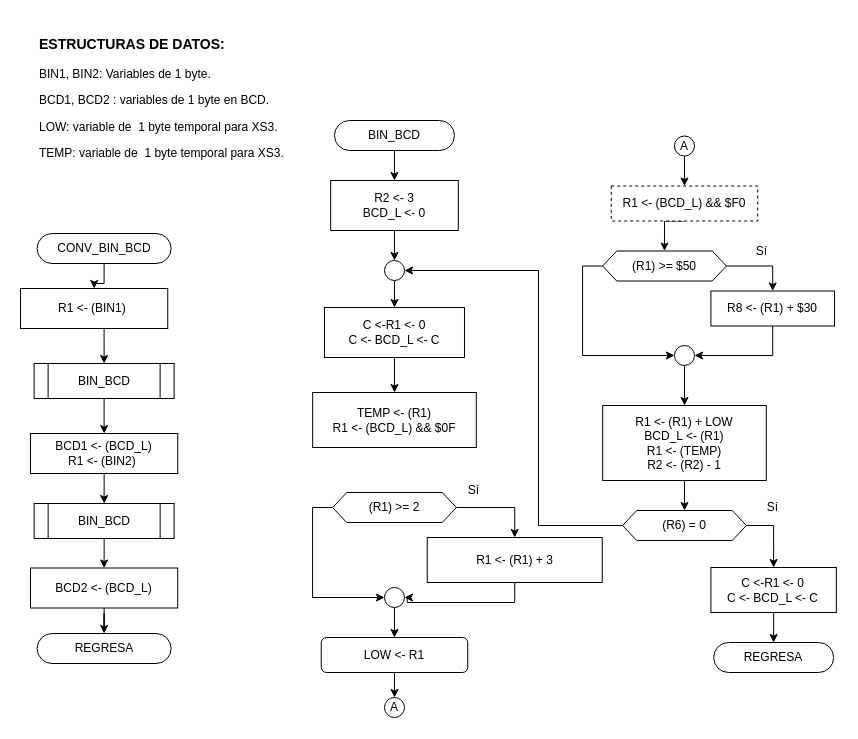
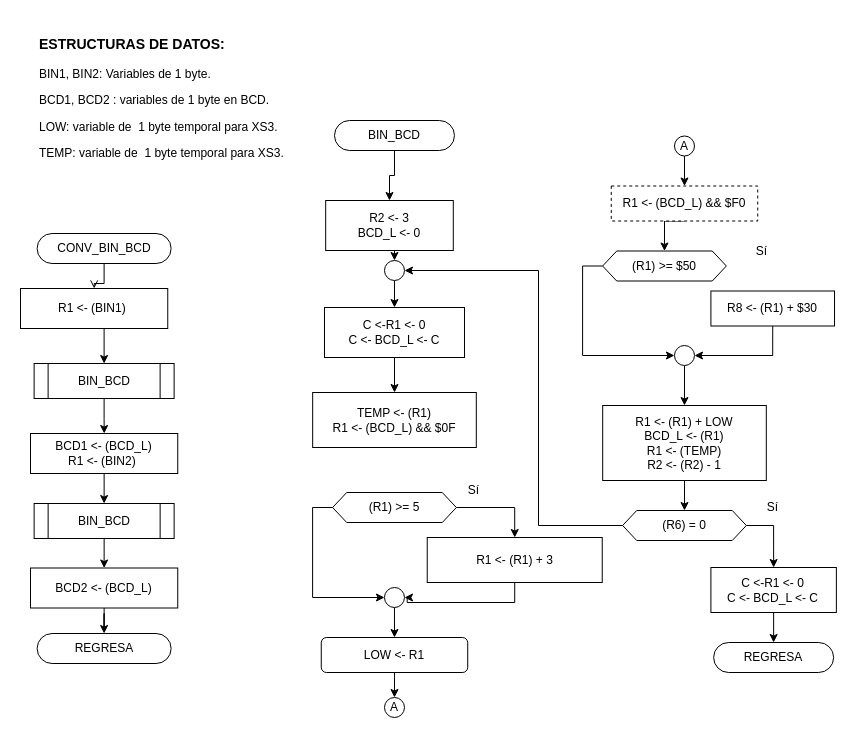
  <mxCell id="0" />
  <mxCell id="1" parent="0" />
- <mxCell id="2" style="edgeStyle=orthogonalEdgeStyle;rounded=0;orthogonalLoop=1;jettySize=auto;html=1;exitX=0.5;exitY=1;exitDx=0;exitDy=0;" edge="1" parent="1" source="3" target="5"><mxGeometry relative="1" as="geometry" /></mxCell>
+ <mxCell id="2" style="edgeStyle=orthogonalEdgeStyle;rounded=0;orthogonalLoop=1;jettySize=auto;html=1;exitX=0.5;exitY=1;exitDx=0;exitDy=0;endArrow=open;" edge="1" parent="1" source="3" target="5"><mxGeometry relative="1" as="geometry" /></mxCell>
  <mxCell id="3" value="CONV_BIN_BCD" style="rounded=1;whiteSpace=wrap;html=1;fontSize=12;glass=0;strokeWidth=1;shadow=0;arcSize=50;" vertex="1" parent="1"><mxGeometry x="36.62" y="233" width="134" height="30" as="geometry" /></mxCell>
  <mxCell id="4" style="edgeStyle=orthogonalEdgeStyle;rounded=0;orthogonalLoop=1;jettySize=auto;html=1;exitX=0.5;exitY=1;exitDx=0;exitDy=0;entryX=0.5;entryY=0;entryDx=0;entryDy=0;" edge="1" parent="1" source="5" target="7"><mxGeometry relative="1" as="geometry" /></mxCell>
  <mxCell id="5" value="R1 &amp;lt;- (BIN1)&amp;nbsp;" style="rounded=0;whiteSpace=wrap;html=1;" vertex="1" parent="1"><mxGeometry x="20" y="288" width="147.25" height="40" as="geometry" /></mxCell>
  <mxCell id="6" style="edgeStyle=orthogonalEdgeStyle;rounded=0;orthogonalLoop=1;jettySize=auto;html=1;exitX=0.5;exitY=1;exitDx=0;exitDy=0;" edge="1" parent="1" source="7" target="9"><mxGeometry relative="1" as="geometry" /></mxCell>
  <mxCell id="7" value="BIN_BCD" style="shape=process;whiteSpace=wrap;html=1;backgroundOutline=1;" vertex="1" parent="1"><mxGeometry x="33.62" y="363" width="140" height="35" as="geometry" /></mxCell>
  <mxCell id="8" style="edgeStyle=orthogonalEdgeStyle;rounded=0;orthogonalLoop=1;jettySize=auto;html=1;exitX=0.5;exitY=1;exitDx=0;exitDy=0;entryX=0.5;entryY=0;entryDx=0;entryDy=0;" edge="1" parent="1" source="9" target="13"><mxGeometry relative="1" as="geometry" /></mxCell>
  <mxCell id="9" value="BCD1 &amp;lt;- (BCD_L)&lt;br&gt;R1 &amp;lt;- (BIN2)&amp;nbsp;" style="rounded=0;whiteSpace=wrap;html=1;" vertex="1" parent="1"><mxGeometry x="30" y="433" width="147.25" height="40" as="geometry" /></mxCell>
  <mxCell id="10" style="edgeStyle=orthogonalEdgeStyle;rounded=0;orthogonalLoop=1;jettySize=auto;html=1;exitX=0.5;exitY=1;exitDx=0;exitDy=0;" edge="1" parent="1" source="11" target="14"><mxGeometry relative="1" as="geometry" /></mxCell>
  <mxCell id="11" value="BCD2 &amp;lt;- (BCD_L)" style="rounded=0;whiteSpace=wrap;html=1;" vertex="1" parent="1"><mxGeometry x="30" y="567.5" width="147.25" height="40" as="geometry" /></mxCell>
  <mxCell id="12" style="edgeStyle=orthogonalEdgeStyle;rounded=0;orthogonalLoop=1;jettySize=auto;html=1;exitX=0.5;exitY=1;exitDx=0;exitDy=0;entryX=0.5;entryY=0;entryDx=0;entryDy=0;" edge="1" parent="1" source="13" target="11"><mxGeometry relative="1" as="geometry" /></mxCell>
  <mxCell id="13" value="BIN_BCD" style="shape=process;whiteSpace=wrap;html=1;backgroundOutline=1;" vertex="1" parent="1"><mxGeometry x="33.63" y="503" width="140" height="35" as="geometry" /></mxCell>
  <mxCell id="14" value="REGRESA" style="rounded=1;whiteSpace=wrap;html=1;fontSize=12;glass=0;strokeWidth=1;shadow=0;arcSize=50;" vertex="1" parent="1"><mxGeometry x="36.63" y="633" width="134" height="30" as="geometry" /></mxCell>
  <mxCell id="15" style="edgeStyle=orthogonalEdgeStyle;rounded=0;orthogonalLoop=1;jettySize=auto;html=1;exitX=0.5;exitY=1;exitDx=0;exitDy=0;" edge="1" parent="1" source="16" target="18"><mxGeometry relative="1" as="geometry" /></mxCell>
  <mxCell id="16" value="BIN_BCD" style="rounded=1;whiteSpace=wrap;html=1;fontSize=12;glass=0;strokeWidth=1;shadow=0;arcSize=50;" vertex="1" parent="1"><mxGeometry x="333.98" y="120" width="120" height="30" as="geometry" /></mxCell>
  <mxCell id="17" style="edgeStyle=orthogonalEdgeStyle;rounded=0;orthogonalLoop=1;jettySize=auto;html=1;exitX=0.5;exitY=1;exitDx=0;exitDy=0;entryX=0.5;entryY=0;entryDx=0;entryDy=0;" edge="1" parent="1" source="18" target="26"><mxGeometry relative="1" as="geometry" /></mxCell>
- <mxCell id="18" value="R2 &amp;lt;- 3&lt;br&gt;BCD_L &amp;lt;- 0" style="rounded=0;whiteSpace=wrap;html=1;" vertex="1" parent="1"><mxGeometry x="330.17" y="180" width="127.62" height="50" as="geometry" /></mxCell>
+ <mxCell id="18" value="R2 &amp;lt;- 3&lt;br&gt;BCD_L &amp;lt;- 0" style="rounded=0;whiteSpace=wrap;html=1;" vertex="1" parent="1"><mxGeometry x="325.17" y="200" width="127.62" height="50" as="geometry" /></mxCell>
  <mxCell id="19" value="&lt;div&gt;&lt;span&gt;TEMP &amp;lt;- (R1)&lt;/span&gt;&lt;/div&gt;&lt;div&gt;&lt;span&gt;R1 &amp;lt;- (BCD_L) &amp;amp;&amp;amp; $0F&lt;/span&gt;&lt;/div&gt;" style="rounded=0;whiteSpace=wrap;html=1;align=center;" vertex="1" parent="1"><mxGeometry x="312.17" y="392" width="163.63" height="55" as="geometry" /></mxCell>
  <mxCell id="20" value="Sí" style="text;html=1;align=center;verticalAlign=middle;resizable=0;points=[];autosize=1;" vertex="1" parent="1"><mxGeometry x="457.79" y="480" width="30" height="20" as="geometry" /></mxCell>
  <mxCell id="21" style="edgeStyle=orthogonalEdgeStyle;rounded=0;orthogonalLoop=1;jettySize=auto;html=1;exitX=0.5;exitY=1;exitDx=0;exitDy=0;" edge="1" parent="1" source="22" target="19"><mxGeometry relative="1" as="geometry" /></mxCell>
  <mxCell id="22" value="C &amp;lt;-R1 &amp;lt;- 0&lt;br&gt;C &amp;lt;- BCD_L &amp;lt;- C" style="rounded=0;whiteSpace=wrap;html=1;" vertex="1" parent="1"><mxGeometry x="323.98" y="307" width="140.01" height="50" as="geometry" /></mxCell>
  <mxCell id="23" style="edgeStyle=orthogonalEdgeStyle;rounded=0;orthogonalLoop=1;jettySize=auto;html=1;exitX=0.5;exitY=1;exitDx=0;exitDy=0;entryX=0.5;entryY=0;entryDx=0;entryDy=0;" edge="1" parent="1" source="24" target="38"><mxGeometry relative="1" as="geometry" /></mxCell>
  <mxCell id="24" value="R1 &amp;lt;- (BCD_L) &amp;amp;&amp;amp; $F0" style="rounded=0;whiteSpace=wrap;html=1;dashed=1;" vertex="1" parent="1"><mxGeometry x="610.76" y="185.5" width="146.46" height="35" as="geometry" /></mxCell>
  <mxCell id="25" style="edgeStyle=orthogonalEdgeStyle;rounded=0;orthogonalLoop=1;jettySize=auto;html=1;exitX=0.5;exitY=1;exitDx=0;exitDy=0;entryX=0.5;entryY=0;entryDx=0;entryDy=0;" edge="1" parent="1" source="26" target="22"><mxGeometry relative="1" as="geometry" /></mxCell>
  <mxCell id="26" value="" style="ellipse;whiteSpace=wrap;html=1;aspect=fixed;" vertex="1" parent="1"><mxGeometry x="383.99" y="260" width="20" height="20" as="geometry" /></mxCell>
  <mxCell id="27" style="edgeStyle=orthogonalEdgeStyle;rounded=0;orthogonalLoop=1;jettySize=auto;html=1;exitX=1;exitY=0.5;exitDx=0;exitDy=0;entryX=0.5;entryY=0;entryDx=0;entryDy=0;" edge="1" parent="1" source="29" target="31"><mxGeometry relative="1" as="geometry" /></mxCell>
  <mxCell id="28" style="edgeStyle=orthogonalEdgeStyle;rounded=0;orthogonalLoop=1;jettySize=auto;html=1;exitX=0;exitY=0.5;exitDx=0;exitDy=0;entryX=0;entryY=0.5;entryDx=0;entryDy=0;" edge="1" parent="1" source="29" target="33"><mxGeometry relative="1" as="geometry" /></mxCell>
- <mxCell id="29" value="(R1) &amp;gt;= 2" style="shape=hexagon;perimeter=hexagonPerimeter2;whiteSpace=wrap;html=1;size=0.114;" vertex="1" parent="1"><mxGeometry x="332.11" y="492" width="123.76" height="30" as="geometry" /></mxCell>
+ <mxCell id="29" value="(R1) &amp;gt;= 5" style="shape=hexagon;perimeter=hexagonPerimeter2;whiteSpace=wrap;html=1;size=0.114;" vertex="1" parent="1"><mxGeometry x="332.11" y="492" width="123.76" height="30" as="geometry" /></mxCell>
  <mxCell id="30" style="edgeStyle=orthogonalEdgeStyle;rounded=0;orthogonalLoop=1;jettySize=auto;html=1;exitX=0.5;exitY=1;exitDx=0;exitDy=0;entryX=1;entryY=0.5;entryDx=0;entryDy=0;" edge="1" parent="1" source="31" target="33"><mxGeometry relative="1" as="geometry" /></mxCell>
  <mxCell id="31" value="R1 &amp;lt;- (R1) + 3" style="rounded=0;whiteSpace=wrap;html=1;" vertex="1" parent="1"><mxGeometry x="426.74" y="537" width="175" height="45" as="geometry" /></mxCell>
  <mxCell id="32" style="edgeStyle=orthogonalEdgeStyle;rounded=0;orthogonalLoop=1;jettySize=auto;html=1;exitX=0.5;exitY=1;exitDx=0;exitDy=0;entryX=0.5;entryY=0;entryDx=0;entryDy=0;" edge="1" parent="1" source="33" target="35"><mxGeometry relative="1" as="geometry" /></mxCell>
  <mxCell id="33" value="" style="ellipse;whiteSpace=wrap;html=1;aspect=fixed;" vertex="1" parent="1"><mxGeometry x="383.98" y="587" width="20" height="20" as="geometry" /></mxCell>
  <mxCell id="34" style="edgeStyle=orthogonalEdgeStyle;rounded=0;orthogonalLoop=1;jettySize=auto;html=1;exitX=0.5;exitY=1;exitDx=0;exitDy=0;entryX=0.5;entryY=0;entryDx=0;entryDy=0;" edge="1" parent="1" source="35" target="42"><mxGeometry relative="1" as="geometry" /></mxCell>
  <mxCell id="35" value="LOW &amp;lt;- R1" style="whiteSpace=wrap;html=1;rounded=1;" vertex="1" parent="1"><mxGeometry x="320.76" y="637" width="146.46" height="35" as="geometry" /></mxCell>
- <mxCell id="36" style="edgeStyle=orthogonalEdgeStyle;rounded=0;orthogonalLoop=1;jettySize=auto;html=1;exitX=1;exitY=0.5;exitDx=0;exitDy=0;" edge="1" parent="1" source="38" target="44"><mxGeometry relative="1" as="geometry" /></mxCell>
  <mxCell id="37" style="edgeStyle=orthogonalEdgeStyle;rounded=0;orthogonalLoop=1;jettySize=auto;html=1;exitX=0;exitY=0.5;exitDx=0;exitDy=0;entryX=0;entryY=0.5;entryDx=0;entryDy=0;" edge="1" parent="1" source="38" target="46"><mxGeometry relative="1" as="geometry" /></mxCell>
  <mxCell id="38" value="(R1) &amp;gt;= $50" style="shape=hexagon;perimeter=hexagonPerimeter2;whiteSpace=wrap;html=1;size=0.114;" vertex="1" parent="1"><mxGeometry x="602.11" y="250.5" width="123.76" height="30" as="geometry" /></mxCell>
  <mxCell id="39" style="edgeStyle=orthogonalEdgeStyle;rounded=0;orthogonalLoop=1;jettySize=auto;html=1;exitX=0.5;exitY=1;exitDx=0;exitDy=0;entryX=0.5;entryY=0;entryDx=0;entryDy=0;" edge="1" parent="1" source="40" target="24"><mxGeometry relative="1" as="geometry" /></mxCell>
  <mxCell id="40" value="A" style="ellipse;whiteSpace=wrap;html=1;aspect=fixed;" vertex="1" parent="1"><mxGeometry x="673.99" y="135.5" width="20" height="20" as="geometry" /></mxCell>
  <mxCell id="41" value="Sí" style="text;html=1;align=center;verticalAlign=middle;resizable=0;points=[];autosize=1;" vertex="1" parent="1"><mxGeometry x="745.87" y="240.5" width="30" height="20" as="geometry" /></mxCell>
  <mxCell id="42" value="A" style="ellipse;whiteSpace=wrap;html=1;aspect=fixed;" vertex="1" parent="1"><mxGeometry x="383.99" y="697" width="20" height="20" as="geometry" /></mxCell>
  <mxCell id="43" style="edgeStyle=orthogonalEdgeStyle;rounded=0;orthogonalLoop=1;jettySize=auto;html=1;exitX=0.5;exitY=1;exitDx=0;exitDy=0;entryX=1;entryY=0.5;entryDx=0;entryDy=0;" edge="1" parent="1" source="44" target="46"><mxGeometry relative="1" as="geometry" /></mxCell>
  <mxCell id="44" value="R8 &amp;lt;- (R1) + $30" style="rounded=0;whiteSpace=wrap;html=1;" vertex="1" parent="1"><mxGeometry x="710.41" y="290.5" width="123.62" height="35" as="geometry" /></mxCell>
  <mxCell id="45" style="edgeStyle=orthogonalEdgeStyle;rounded=0;orthogonalLoop=1;jettySize=auto;html=1;exitX=0.5;exitY=1;exitDx=0;exitDy=0;entryX=0.5;entryY=0;entryDx=0;entryDy=0;" edge="1" parent="1" source="46" target="48"><mxGeometry relative="1" as="geometry" /></mxCell>
  <mxCell id="46" value="" style="ellipse;whiteSpace=wrap;html=1;aspect=fixed;" vertex="1" parent="1"><mxGeometry x="673.99" y="345" width="20" height="20" as="geometry" /></mxCell>
  <mxCell id="47" style="edgeStyle=orthogonalEdgeStyle;rounded=0;orthogonalLoop=1;jettySize=auto;html=1;exitX=0.5;exitY=1;exitDx=0;exitDy=0;" edge="1" parent="1" source="48" target="51"><mxGeometry relative="1" as="geometry" /></mxCell>
  <mxCell id="48" value="&lt;div&gt;&lt;span&gt;R1 &amp;lt;- (R1) + LOW&lt;/span&gt;&lt;/div&gt;&lt;div&gt;&lt;span&gt;BCD_L &amp;lt;- (R1)&lt;/span&gt;&lt;/div&gt;&lt;div&gt;&lt;span&gt;R1 &amp;lt;- (TEMP)&lt;/span&gt;&lt;/div&gt;&lt;div&gt;&lt;span&gt;R2 &amp;lt;- (R2) - 1&lt;/span&gt;&lt;/div&gt;" style="rounded=0;whiteSpace=wrap;html=1;align=center;" vertex="1" parent="1"><mxGeometry x="602.18" y="405" width="163.63" height="75" as="geometry" /></mxCell>
  <mxCell id="49" style="edgeStyle=orthogonalEdgeStyle;rounded=0;orthogonalLoop=1;jettySize=auto;html=1;exitX=0;exitY=0.5;exitDx=0;exitDy=0;entryX=1;entryY=0.5;entryDx=0;entryDy=0;" edge="1" parent="1" source="51" target="26"><mxGeometry relative="1" as="geometry"><Array as="points"><mxPoint x="538" y="525" /><mxPoint x="538" y="270" /></Array></mxGeometry></mxCell>
  <mxCell id="50" style="edgeStyle=orthogonalEdgeStyle;rounded=0;orthogonalLoop=1;jettySize=auto;html=1;exitX=1;exitY=0.5;exitDx=0;exitDy=0;entryX=0.5;entryY=0;entryDx=0;entryDy=0;" edge="1" parent="1" source="51" target="53"><mxGeometry relative="1" as="geometry" /></mxCell>
  <mxCell id="51" value="(R6) = 0" style="shape=hexagon;perimeter=hexagonPerimeter2;whiteSpace=wrap;html=1;size=0.114;" vertex="1" parent="1"><mxGeometry x="622.11" y="510" width="123.76" height="30" as="geometry" /></mxCell>
  <mxCell id="52" style="edgeStyle=orthogonalEdgeStyle;rounded=0;orthogonalLoop=1;jettySize=auto;html=1;exitX=0.5;exitY=1;exitDx=0;exitDy=0;entryX=0.5;entryY=0;entryDx=0;entryDy=0;" edge="1" parent="1" source="53" target="54"><mxGeometry relative="1" as="geometry" /></mxCell>
  <mxCell id="53" value="C &amp;lt;-R1 &amp;lt;- 0&lt;br&gt;C &amp;lt;- BCD_L &amp;lt;- C" style="rounded=0;whiteSpace=wrap;html=1;align=center;" vertex="1" parent="1"><mxGeometry x="710.41" y="567" width="125.45" height="45" as="geometry" /></mxCell>
  <mxCell id="54" value="REGRESA" style="rounded=1;whiteSpace=wrap;html=1;fontSize=12;glass=0;strokeWidth=1;shadow=0;arcSize=50;" vertex="1" parent="1"><mxGeometry x="713.14" y="642" width="120" height="30" as="geometry" /></mxCell>
  <mxCell id="55" value="Sí" style="text;html=1;align=center;verticalAlign=middle;resizable=0;points=[];autosize=1;" vertex="1" parent="1"><mxGeometry x="757.22" y="497" width="30" height="20" as="geometry" /></mxCell>
  <mxCell id="56" value="&lt;h3&gt;ESTRUCTURAS DE DATOS:&lt;/h3&gt;&lt;p&gt;BIN1, BIN2: Variables de 1 byte.&lt;/p&gt;&lt;p&gt;BCD1, BCD2 : variables de 1 byte en BCD.&lt;/p&gt;LOW: variable de&amp;nbsp; 1 byte temporal para XS3.&lt;p&gt;TEMP: variable de&amp;nbsp; 1 byte temporal para XS3.&lt;/p&gt;&lt;p&gt;&lt;br&gt;&lt;/p&gt;" style="text;html=1;align=left;verticalAlign=middle;resizable=0;points=[];autosize=1;" vertex="1" parent="1"><mxGeometry x="36.62" y="20" width="260" height="180" as="geometry" /></mxCell>
